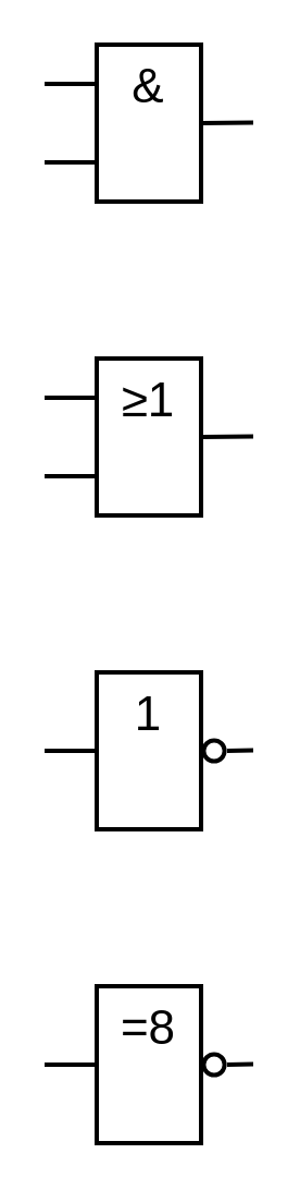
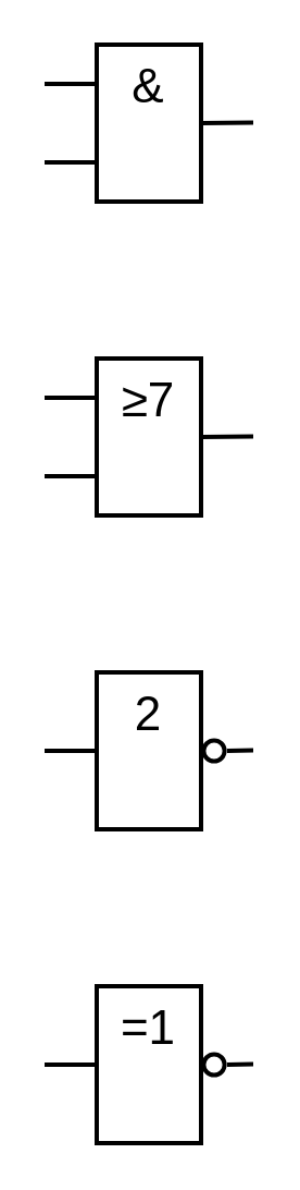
  <mxCell id="0" />
  <mxCell id="1" value="逻辑符号" parent="0" />
  <mxCell id="2" value="" style="group" vertex="1" connectable="0" parent="1"><mxGeometry x="20" y="164" width="96" height="72" as="geometry" /></mxCell>
  <mxCell id="3" value="" style="group" vertex="1" connectable="0" parent="2"><mxGeometry width="96" height="72" as="geometry" /></mxCell>
  <mxCell id="4" value="" style="group" vertex="1" connectable="0" parent="3"><mxGeometry width="96" height="72" as="geometry" /></mxCell>
- <mxCell id="5" value="&lt;span style=&quot;font-size: 22px&quot;&gt;≥1&lt;/span&gt;" style="rounded=0;whiteSpace=wrap;html=1;shadow=0;fillColor=none;strokeWidth=2;verticalAlign=top;" vertex="1" parent="4"><mxGeometry x="24" width="48" height="72" as="geometry" /></mxCell>
+ <mxCell id="5" value="&lt;span style=&quot;font-size: 22px&quot;&gt;≥7&lt;/span&gt;" style="rounded=0;whiteSpace=wrap;html=1;shadow=0;fillColor=none;strokeWidth=2;verticalAlign=top;" vertex="1" parent="4"><mxGeometry x="24" width="48" height="72" as="geometry" /></mxCell>
  <mxCell id="6" value="" style="endArrow=none;html=1;entryX=0;entryY=0.25;entryDx=0;entryDy=0;strokeWidth=2;" edge="1" parent="4" target="5"><mxGeometry width="50" height="50" relative="1" as="geometry"><mxPoint y="18" as="sourcePoint" /><mxPoint x="38" y="-1" as="targetPoint" /></mxGeometry></mxCell>
  <mxCell id="7" value="" style="endArrow=none;html=1;entryX=0;entryY=0.75;entryDx=0;entryDy=0;strokeWidth=2;" edge="1" parent="4" target="5"><mxGeometry width="50" height="50" relative="1" as="geometry"><mxPoint y="54" as="sourcePoint" /><mxPoint x="48" y="36" as="targetPoint" /></mxGeometry></mxCell>
  <mxCell id="8" value="" style="endArrow=none;html=1;entryX=0;entryY=0.25;entryDx=0;entryDy=0;strokeWidth=2;exitX=1;exitY=0.5;exitDx=0;exitDy=0;" edge="1" parent="4" source="5"><mxGeometry width="50" height="50" relative="1" as="geometry"><mxPoint x="72" y="35.8" as="sourcePoint" /><mxPoint x="96" y="35.8" as="targetPoint" /></mxGeometry></mxCell>
  <mxCell id="9" value="" style="group" vertex="1" connectable="0" parent="1"><mxGeometry x="20" y="20" width="96" height="72" as="geometry" /></mxCell>
  <mxCell id="10" value="" style="group" vertex="1" connectable="0" parent="9"><mxGeometry width="96" height="72" as="geometry" /></mxCell>
  <mxCell id="11" value="&lt;font style=&quot;font-size: 22px&quot;&gt;&amp;amp;&lt;/font&gt;" style="rounded=0;whiteSpace=wrap;html=1;shadow=0;fillColor=none;strokeWidth=2;verticalAlign=top;" parent="10" vertex="1"><mxGeometry x="24" width="48" height="72" as="geometry" /></mxCell>
  <mxCell id="12" value="" style="endArrow=none;html=1;entryX=0;entryY=0.25;entryDx=0;entryDy=0;strokeWidth=2;" parent="10" target="11" edge="1"><mxGeometry width="50" height="50" relative="1" as="geometry"><mxPoint y="18" as="sourcePoint" /><mxPoint x="38" y="-1" as="targetPoint" /></mxGeometry></mxCell>
  <mxCell id="13" value="" style="endArrow=none;html=1;entryX=0;entryY=0.75;entryDx=0;entryDy=0;strokeWidth=2;" parent="10" target="11" edge="1"><mxGeometry width="50" height="50" relative="1" as="geometry"><mxPoint y="54" as="sourcePoint" /><mxPoint x="48" y="36" as="targetPoint" /></mxGeometry></mxCell>
  <mxCell id="14" value="" style="endArrow=none;html=1;entryX=0;entryY=0.25;entryDx=0;entryDy=0;strokeWidth=2;exitX=1;exitY=0.5;exitDx=0;exitDy=0;" edge="1" parent="10" source="11"><mxGeometry width="50" height="50" relative="1" as="geometry"><mxPoint x="72" y="35.8" as="sourcePoint" /><mxPoint x="96" y="35.8" as="targetPoint" /></mxGeometry></mxCell>
  <mxCell id="15" value="" style="group" vertex="1" connectable="0" parent="1"><mxGeometry x="20" y="308" width="96" height="72" as="geometry" /></mxCell>
- <mxCell id="16" value="&lt;span style=&quot;font-size: 22px&quot;&gt;1&lt;/span&gt;" style="rounded=0;whiteSpace=wrap;html=1;shadow=0;fillColor=none;strokeWidth=2;verticalAlign=top;" vertex="1" parent="15"><mxGeometry x="24" width="48" height="72" as="geometry" /></mxCell>
+ <mxCell id="16" value="&lt;span style=&quot;font-size: 22px&quot;&gt;2&lt;/span&gt;" style="rounded=0;whiteSpace=wrap;html=1;shadow=0;fillColor=none;strokeWidth=2;verticalAlign=top;" vertex="1" parent="15"><mxGeometry x="24" width="48" height="72" as="geometry" /></mxCell>
  <mxCell id="17" value="" style="endArrow=none;html=1;entryX=0;entryY=0.5;entryDx=0;entryDy=0;strokeWidth=2;" edge="1" parent="15" target="16"><mxGeometry width="50" height="50" relative="1" as="geometry"><mxPoint y="36" as="sourcePoint" /><mxPoint x="48" y="36" as="targetPoint" /></mxGeometry></mxCell>
  <mxCell id="18" value="" style="endArrow=none;html=1;entryX=0;entryY=0.25;entryDx=0;entryDy=0;strokeWidth=2;exitX=1;exitY=0.5;exitDx=0;exitDy=0;" edge="1" parent="15" source="19"><mxGeometry width="50" height="50" relative="1" as="geometry"><mxPoint x="72" y="35.8" as="sourcePoint" /><mxPoint x="96" y="35.8" as="targetPoint" /></mxGeometry></mxCell>
  <mxCell id="19" value="" style="verticalLabelPosition=bottom;shadow=0;dashed=0;align=center;html=1;verticalAlign=top;shape=mxgraph.electrical.logic_gates.inverting_contact;strokeWidth=2;" vertex="1" parent="15"><mxGeometry x="72" y="30" width="12" height="12" as="geometry" /></mxCell>
  <mxCell id="20" value="" style="endArrow=none;html=1;entryX=0;entryY=0.25;entryDx=0;entryDy=0;strokeWidth=2;exitX=1;exitY=0.5;exitDx=0;exitDy=0;" edge="1" parent="15" source="16" target="19"><mxGeometry width="50" height="50" relative="1" as="geometry"><mxPoint x="120" y="372" as="sourcePoint" /><mxPoint x="144" y="371.8" as="targetPoint" /></mxGeometry></mxCell>
  <mxCell id="21" value="" style="group" vertex="1" connectable="0" parent="1"><mxGeometry x="20" y="452" width="96" height="72" as="geometry" /></mxCell>
- <mxCell id="22" value="&lt;span style=&quot;font-size: 22px&quot;&gt;=8&lt;/span&gt;" style="rounded=0;whiteSpace=wrap;html=1;shadow=0;fillColor=none;strokeWidth=2;verticalAlign=top;" vertex="1" parent="21"><mxGeometry x="24" width="48" height="72" as="geometry" /></mxCell>
+ <mxCell id="22" value="&lt;span style=&quot;font-size: 22px&quot;&gt;=1&lt;/span&gt;" style="rounded=0;whiteSpace=wrap;html=1;shadow=0;fillColor=none;strokeWidth=2;verticalAlign=top;" vertex="1" parent="21"><mxGeometry x="24" width="48" height="72" as="geometry" /></mxCell>
  <mxCell id="23" value="" style="endArrow=none;html=1;entryX=0;entryY=0.5;entryDx=0;entryDy=0;strokeWidth=2;" edge="1" parent="21" target="22"><mxGeometry width="50" height="50" relative="1" as="geometry"><mxPoint y="36" as="sourcePoint" /><mxPoint x="48" y="36" as="targetPoint" /></mxGeometry></mxCell>
  <mxCell id="24" value="" style="endArrow=none;html=1;entryX=0;entryY=0.25;entryDx=0;entryDy=0;strokeWidth=2;exitX=1;exitY=0.5;exitDx=0;exitDy=0;" edge="1" parent="21" source="25"><mxGeometry width="50" height="50" relative="1" as="geometry"><mxPoint x="72" y="35.8" as="sourcePoint" /><mxPoint x="96" y="35.8" as="targetPoint" /></mxGeometry></mxCell>
  <mxCell id="25" value="" style="verticalLabelPosition=bottom;shadow=0;dashed=0;align=center;html=1;verticalAlign=top;shape=mxgraph.electrical.logic_gates.inverting_contact;strokeWidth=2;" vertex="1" parent="21"><mxGeometry x="72" y="30" width="12" height="12" as="geometry" /></mxCell>
  <mxCell id="26" value="" style="endArrow=none;html=1;entryX=0;entryY=0.25;entryDx=0;entryDy=0;strokeWidth=2;exitX=1;exitY=0.5;exitDx=0;exitDy=0;" edge="1" parent="21" source="22" target="25"><mxGeometry width="50" height="50" relative="1" as="geometry"><mxPoint x="120" y="372" as="sourcePoint" /><mxPoint x="144" y="371.8" as="targetPoint" /></mxGeometry></mxCell>
  <mxCell id="27" style="" parent="0" />
